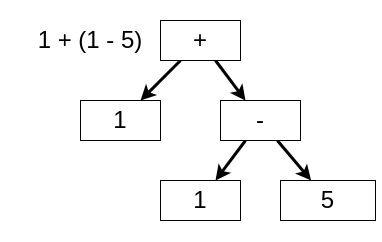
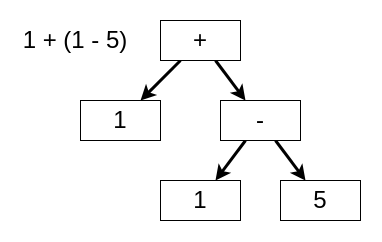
  <mxCell id="0" />
  <mxCell id="1" parent="0" />
  <mxCell id="2" value="&lt;font style=&quot;font-size: 24px;&quot;&gt;1&lt;/font&gt;" style="rounded=0;whiteSpace=wrap;html=1;" vertex="1" parent="1"><mxGeometry x="80" y="100" width="80" height="40" as="geometry" /></mxCell>
  <mxCell id="3" style="rounded=0;orthogonalLoop=1;jettySize=auto;html=1;strokeWidth=3;" edge="1" parent="1" source="5" target="2"><mxGeometry relative="1" as="geometry" /></mxCell>
  <mxCell id="4" style="rounded=0;orthogonalLoop=1;jettySize=auto;html=1;strokeWidth=3;" edge="1" parent="1" source="5" target="8"><mxGeometry relative="1" as="geometry" /></mxCell>
  <mxCell id="5" value="&lt;font style=&quot;font-size: 24px;&quot;&gt;+&lt;/font&gt;" style="rounded=0;whiteSpace=wrap;html=1;" vertex="1" parent="1"><mxGeometry x="160" y="20" width="80" height="40" as="geometry" /></mxCell>
  <mxCell id="6" style="rounded=0;orthogonalLoop=1;jettySize=auto;html=1;strokeWidth=3;" edge="1" parent="1" source="8" target="9"><mxGeometry relative="1" as="geometry" /></mxCell>
  <mxCell id="7" style="rounded=0;orthogonalLoop=1;jettySize=auto;html=1;strokeWidth=3;" edge="1" parent="1" source="8" target="10"><mxGeometry relative="1" as="geometry" /></mxCell>
  <mxCell id="8" value="&lt;font style=&quot;font-size: 24px;&quot;&gt;-&lt;/font&gt;" style="rounded=0;whiteSpace=wrap;html=1;" vertex="1" parent="1"><mxGeometry x="220" y="100" width="80" height="40" as="geometry" /></mxCell>
  <mxCell id="9" value="&lt;font style=&quot;font-size: 24px;&quot;&gt;1&lt;/font&gt;" style="rounded=0;whiteSpace=wrap;html=1;" vertex="1" parent="1"><mxGeometry x="160" y="180" width="80" height="40" as="geometry" /></mxCell>
- <mxCell id="10" value="&lt;font style=&quot;font-size: 24px;&quot;&gt;5&lt;/font&gt;" style="rounded=0;whiteSpace=wrap;html=1;" vertex="1" parent="1"><mxGeometry x="280" y="180" width="95" height="40" as="geometry" /></mxCell>
- <mxCell id="11" value="1 + (1 - 5)" style="text;html=1;strokeColor=none;fillColor=none;align=center;verticalAlign=middle;whiteSpace=wrap;rounded=0;fontSize=24;" vertex="1" parent="1"><mxGeometry x="20" y="25" width="140" height="30" as="geometry" /></mxCell>
+ <mxCell id="10" value="&lt;font style=&quot;font-size: 24px;&quot;&gt;5&lt;/font&gt;" style="rounded=0;whiteSpace=wrap;html=1;" vertex="1" parent="1"><mxGeometry x="280" y="180" width="80" height="40" as="geometry" /></mxCell>
+ <mxCell id="11" value="1 + (1 - 5)" style="text;html=1;strokeColor=none;fillColor=none;align=center;verticalAlign=middle;whiteSpace=wrap;rounded=0;fontSize=24;" vertex="1" parent="1"><mxGeometry x="5" y="25" width="140" height="30" as="geometry" /></mxCell>
